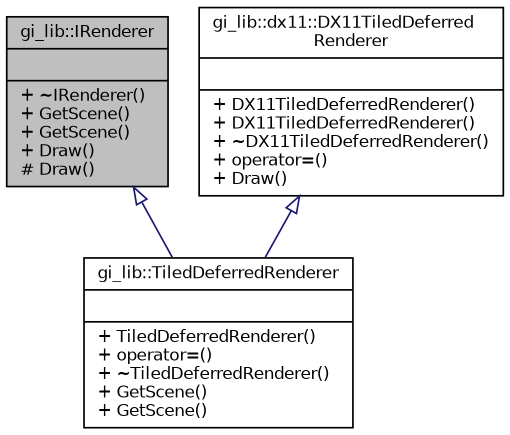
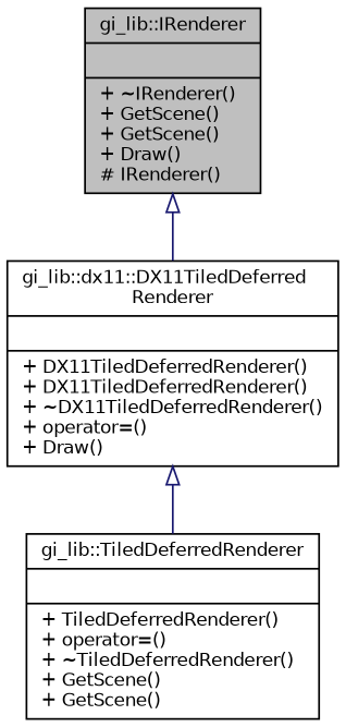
  digraph {
    node [color=black fillcolor=white fontname=Helvetica fontsize=10 shape=record style=filled]
    edge [arrowtail=onormal color=midnightblue dir=back fontname=Helvetica fontsize=10 labelfontname=Helvetica labelfontsize=10 style=solid]
-   n1 [fillcolor=grey75 fontcolor=black height=0.2 label="{gi_lib::IRenderer\n||+ ~IRenderer()\l+ GetScene()\l+ GetScene()\l+ Draw()\l# Draw()\l}" width=0.4]
+   n1 [fillcolor=grey75 fontcolor=black height=0.2 label="{gi_lib::IRenderer\n||+ ~IRenderer()\l+ GetScene()\l+ GetScene()\l+ Draw()\l# IRenderer()\l}" width=0.4]
    n2 [height=0.2 label="{gi_lib::TiledDeferredRenderer\n||+ TiledDeferredRenderer()\l+ operator=()\l+ ~TiledDeferredRenderer()\l+ GetScene()\l+ GetScene()\l}" width=0.4]
    n3 [height=0.2 label="{gi_lib::dx11::DX11TiledDeferred\lRenderer\n||+ DX11TiledDeferredRenderer()\l+ DX11TiledDeferredRenderer()\l+ ~DX11TiledDeferredRenderer()\l+ operator=()\l+ Draw()\l}" width=0.4]
-   n1 -> n2
+   n1 -> n3
    n3 -> n2
  }
